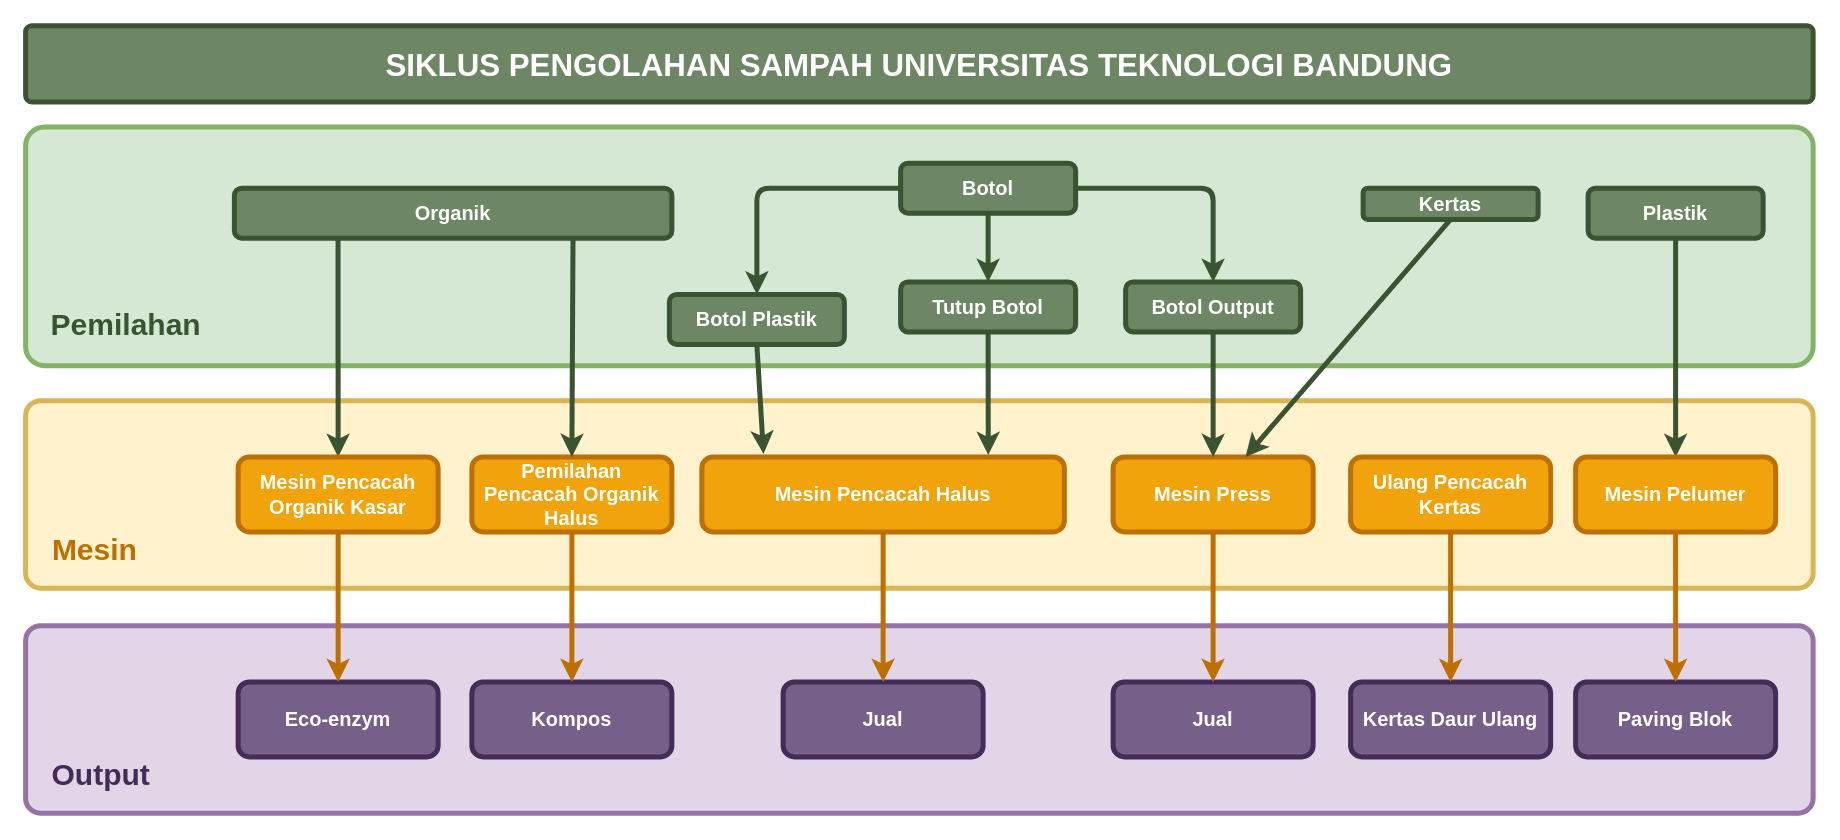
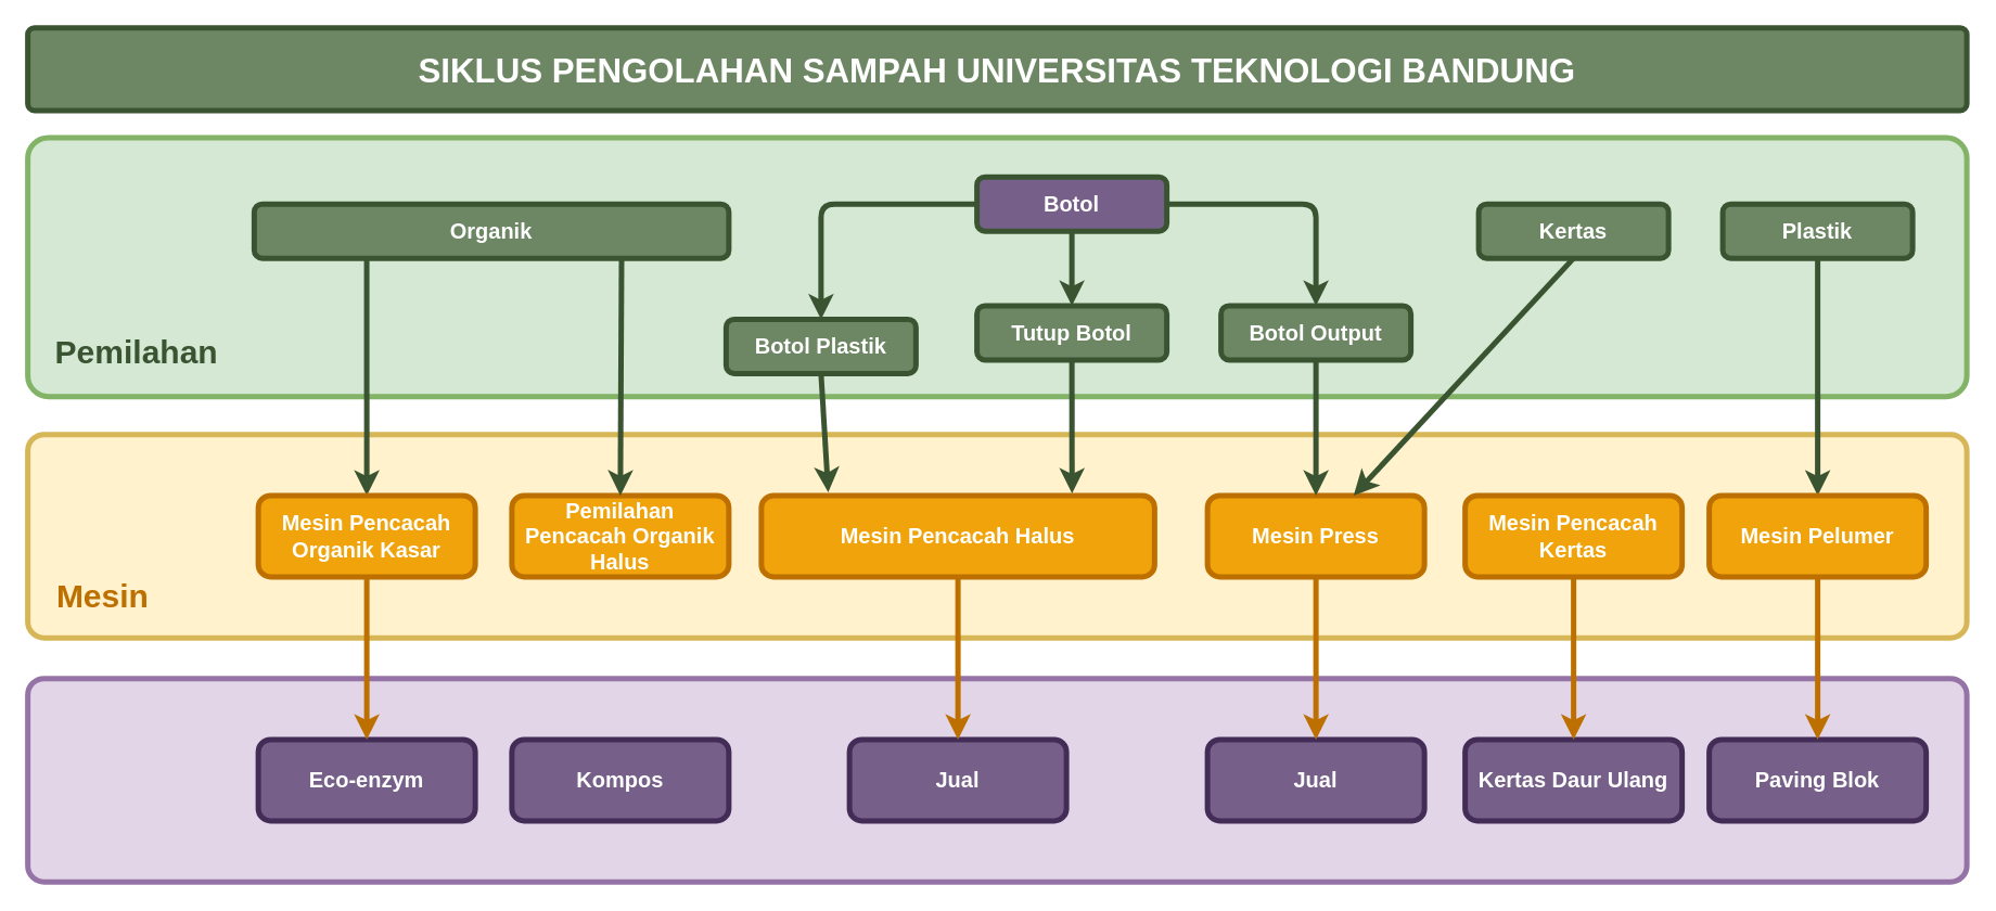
  <mxCell id="0" />
  <mxCell id="1" parent="0" />
  <mxCell id="2" value="" style="rounded=1;whiteSpace=wrap;html=1;strokeWidth=4;fontSize=16;fontStyle=1;arcSize=8;fillColor=#fff2cc;strokeColor=#d6b656;" vertex="1" parent="1"><mxGeometry x="20" y="320" width="1430" height="150" as="geometry" /></mxCell>
  <mxCell id="3" value="" style="rounded=1;whiteSpace=wrap;html=1;strokeWidth=4;fontSize=16;fontStyle=1;arcSize=8;fillColor=#d5e8d4;strokeColor=#82b366;" vertex="1" parent="1"><mxGeometry x="20" y="101" width="1430" height="191" as="geometry" /></mxCell>
- <mxCell id="4" value="Kertas" style="rounded=1;whiteSpace=wrap;html=1;strokeWidth=4;fontSize=16;fontStyle=1;fillColor=#6d8764;strokeColor=#3A5431;fontColor=#ffffff;" parent="1" vertex="1"><mxGeometry x="1090" y="150" width="140" height="25" as="geometry" /></mxCell>
+ <mxCell id="4" value="Kertas" style="rounded=1;whiteSpace=wrap;html=1;strokeWidth=4;fontSize=16;fontStyle=1;fillColor=#6d8764;strokeColor=#3A5431;fontColor=#ffffff;" parent="1" vertex="1"><mxGeometry x="1090" y="150" width="140" height="40" as="geometry" /></mxCell>
  <mxCell id="5" style="edgeStyle=none;html=1;entryX=0.5;entryY=0;entryDx=0;entryDy=0;strokeWidth=4;strokeColor=light-dark(#3a5431, #ededed);exitX=0.237;exitY=0.979;exitDx=0;exitDy=0;exitPerimeter=0;" parent="1" source="6" target="16" edge="1"><mxGeometry relative="1" as="geometry" /></mxCell>
  <mxCell id="6" value="Organik" style="rounded=1;whiteSpace=wrap;html=1;strokeWidth=4;fontSize=16;fontStyle=1;fillColor=#6d8764;strokeColor=#3A5431;fontColor=#ffffff;" parent="1" vertex="1"><mxGeometry x="187" y="150" width="350" height="40" as="geometry" /></mxCell>
  <mxCell id="7" style="edgeStyle=none;html=1;entryX=0.5;entryY=0;entryDx=0;entryDy=0;strokeWidth=4;fillColor=#d5e8d4;strokeColor=light-dark(#3a5431, #ededed);" parent="1" source="10" target="12" edge="1"><mxGeometry relative="1" as="geometry" /></mxCell>
  <mxCell id="8" style="edgeStyle=orthogonalEdgeStyle;html=1;entryX=0.5;entryY=0;entryDx=0;entryDy=0;strokeWidth=4;fillColor=#d5e8d4;strokeColor=light-dark(#3a5431, #ededed);" parent="1" source="10" target="11" edge="1"><mxGeometry relative="1" as="geometry" /></mxCell>
  <mxCell id="9" style="edgeStyle=orthogonalEdgeStyle;html=1;entryX=0.5;entryY=0;entryDx=0;entryDy=0;strokeWidth=4;fillColor=#d5e8d4;strokeColor=light-dark(#3a5431, #ededed);" parent="1" source="10" target="13" edge="1"><mxGeometry relative="1" as="geometry" /></mxCell>
- <mxCell id="10" value="Botol" style="rounded=1;whiteSpace=wrap;html=1;strokeWidth=4;fontSize=16;fontStyle=1;fillColor=#6d8764;strokeColor=#3A5431;fontColor=#ffffff;" parent="1" vertex="1"><mxGeometry x="720" y="130" width="140" height="40" as="geometry" /></mxCell>
+ <mxCell id="10" value="Botol" style="rounded=1;whiteSpace=wrap;html=1;strokeWidth=4;fontSize=16;fontStyle=1;fillColor=#76608a;strokeColor=#3A5431;fontColor=#ffffff;" parent="1" vertex="1"><mxGeometry x="720" y="130" width="140" height="40" as="geometry" /></mxCell>
  <mxCell id="11" value="Botol Plastik" style="rounded=1;whiteSpace=wrap;html=1;strokeWidth=4;fontSize=16;fontStyle=1;fillColor=#6d8764;strokeColor=#3A5431;fontColor=#ffffff;" parent="1" vertex="1"><mxGeometry x="535" y="235" width="140" height="40" as="geometry" /></mxCell>
  <mxCell id="12" value="Tutup Botol" style="rounded=1;whiteSpace=wrap;html=1;strokeWidth=4;fontSize=16;fontStyle=1;fillColor=#6d8764;strokeColor=#3A5431;fontColor=#ffffff;" parent="1" vertex="1"><mxGeometry x="720" y="225" width="140" height="40" as="geometry" /></mxCell>
  <mxCell id="13" value="Botol Output" style="rounded=1;whiteSpace=wrap;html=1;strokeWidth=4;fontSize=16;fontStyle=1;fillColor=#6d8764;strokeColor=#3A5431;fontColor=#ffffff;" parent="1" vertex="1"><mxGeometry x="900" y="225" width="140" height="40" as="geometry" /></mxCell>
  <mxCell id="14" style="edgeStyle=none;html=1;entryX=0.5;entryY=0;entryDx=0;entryDy=0;strokeWidth=4;strokeColor=light-dark(#3a5431, #ededed);" parent="1" source="15" target="18" edge="1"><mxGeometry relative="1" as="geometry" /></mxCell>
  <mxCell id="15" value="Plastik" style="rounded=1;whiteSpace=wrap;html=1;strokeWidth=4;fontSize=16;fontStyle=1;fillColor=#6d8764;strokeColor=#3A5431;fontColor=#ffffff;" parent="1" vertex="1"><mxGeometry x="1270" y="150" width="140" height="40" as="geometry" /></mxCell>
  <mxCell id="16" value="Mesin Pencacah Organik Kasar" style="rounded=1;whiteSpace=wrap;html=1;strokeWidth=4;fontSize=16;fontStyle=1;fillColor=#f0a30a;fontColor=light-dark(#FFFFFF,#EDEDED);strokeColor=#BD7000;" parent="1" vertex="1"><mxGeometry x="190" y="365" width="160" height="60" as="geometry" /></mxCell>
  <mxCell id="17" value="Mesin Pencacah Halus" style="rounded=1;whiteSpace=wrap;html=1;strokeWidth=4;fontSize=16;fontStyle=1;fillColor=#f0a30a;fontColor=light-dark(#FFFFFF,#EDEDED);strokeColor=#BD7000;" parent="1" vertex="1"><mxGeometry x="561" y="365" width="290" height="60" as="geometry" /></mxCell>
  <mxCell id="18" value="Mesin Pelumer" style="rounded=1;whiteSpace=wrap;html=1;strokeWidth=4;fontSize=16;fontStyle=1;fillColor=#f0a30a;fontColor=light-dark(#FFFFFF,#EDEDED);strokeColor=#BD7000;" parent="1" vertex="1"><mxGeometry x="1260" y="365" width="160" height="60" as="geometry" /></mxCell>
  <mxCell id="19" value="Mesin Press" style="rounded=1;whiteSpace=wrap;html=1;strokeWidth=4;fontSize=16;fontStyle=1;fillColor=#f0a30a;fontColor=light-dark(#FFFFFF,#EDEDED);strokeColor=#BD7000;" parent="1" vertex="1"><mxGeometry x="890" y="365" width="160" height="60" as="geometry" /></mxCell>
  <mxCell id="20" value="Pemilahan Pencacah Organik Halus" style="rounded=1;whiteSpace=wrap;html=1;strokeWidth=4;fontSize=16;fontStyle=1;fillColor=#f0a30a;fontColor=light-dark(#FFFFFF,#EDEDED);strokeColor=#BD7000;" vertex="1" parent="1"><mxGeometry x="377" y="365" width="160" height="60" as="geometry" /></mxCell>
  <mxCell id="21" style="edgeStyle=none;html=1;entryX=0.5;entryY=0;entryDx=0;entryDy=0;strokeWidth=4;strokeColor=light-dark(#3a5431, #ededed);exitX=0.774;exitY=1.031;exitDx=0;exitDy=0;exitPerimeter=0;" edge="1" parent="1" source="6" target="20"><mxGeometry relative="1" as="geometry"><mxPoint x="460" y="171" as="sourcePoint" /><mxPoint x="403" y="415" as="targetPoint" /></mxGeometry></mxCell>
  <mxCell id="22" style="edgeStyle=none;html=1;entryX=0.17;entryY=-0.04;entryDx=0;entryDy=0;strokeWidth=4;strokeColor=light-dark(#3a5431, #ededed);exitX=0.5;exitY=1;exitDx=0;exitDy=0;entryPerimeter=0;" edge="1" parent="1" source="11" target="17"><mxGeometry relative="1" as="geometry"><mxPoint x="465" y="180" as="sourcePoint" /><mxPoint x="467" y="519" as="targetPoint" /></mxGeometry></mxCell>
  <mxCell id="23" style="edgeStyle=none;html=1;entryX=0.79;entryY=-0.025;entryDx=0;entryDy=0;strokeWidth=4;strokeColor=light-dark(#3a5431, #ededed);exitX=0.5;exitY=1;exitDx=0;exitDy=0;entryPerimeter=0;" edge="1" parent="1" source="12" target="17"><mxGeometry relative="1" as="geometry"><mxPoint x="620" y="275" as="sourcePoint" /><mxPoint x="670" y="415" as="targetPoint" /></mxGeometry></mxCell>
  <mxCell id="24" style="edgeStyle=none;html=1;entryX=0.5;entryY=0;entryDx=0;entryDy=0;strokeWidth=4;strokeColor=light-dark(#3a5431, #ededed);exitX=0.5;exitY=1;exitDx=0;exitDy=0;" edge="1" parent="1" source="13" target="19"><mxGeometry relative="1" as="geometry"><mxPoint x="800" y="275" as="sourcePoint" /><mxPoint x="800" y="414" as="targetPoint" /></mxGeometry></mxCell>
- <mxCell id="25" value="Ulang Pencacah Kertas" style="rounded=1;whiteSpace=wrap;html=1;strokeWidth=4;fontSize=16;fontStyle=1;fillColor=#f0a30a;fontColor=light-dark(#FFFFFF,#EDEDED);strokeColor=#BD7000;" vertex="1" parent="1"><mxGeometry x="1080" y="365" width="160" height="60" as="geometry" /></mxCell>
+ <mxCell id="25" value="Mesin Pencacah Kertas" style="rounded=1;whiteSpace=wrap;html=1;strokeWidth=4;fontSize=16;fontStyle=1;fillColor=#f0a30a;fontColor=light-dark(#FFFFFF,#EDEDED);strokeColor=#BD7000;" vertex="1" parent="1"><mxGeometry x="1080" y="365" width="160" height="60" as="geometry" /></mxCell>
  <mxCell id="26" style="edgeStyle=none;html=1;strokeWidth=4;strokeColor=light-dark(#3a5431, #ededed);exitX=0.5;exitY=1;exitDx=0;exitDy=0;" edge="1" parent="1" source="4" target="19"><mxGeometry relative="1" as="geometry"><mxPoint x="980" y="275" as="sourcePoint" /><mxPoint x="980" y="415" as="targetPoint" /></mxGeometry></mxCell>
  <mxCell id="27" value="" style="rounded=1;whiteSpace=wrap;html=1;strokeWidth=4;fontSize=16;fontStyle=1;arcSize=8;fillColor=#e1d5e7;strokeColor=#9673a6;" vertex="1" parent="1"><mxGeometry x="20" y="500" width="1430" height="150" as="geometry" /></mxCell>
  <mxCell id="28" value="Eco-enzym" style="rounded=1;whiteSpace=wrap;html=1;strokeWidth=4;fontSize=16;fontStyle=1;fillColor=#76608a;fontColor=#ffffff;strokeColor=#432D57;" vertex="1" parent="1"><mxGeometry x="190" y="545" width="160" height="60" as="geometry" /></mxCell>
  <mxCell id="29" value="Kompos" style="rounded=1;whiteSpace=wrap;html=1;strokeWidth=4;fontSize=16;fontStyle=1;fillColor=#76608a;fontColor=#ffffff;strokeColor=#432D57;" vertex="1" parent="1"><mxGeometry x="377" y="545" width="160" height="60" as="geometry" /></mxCell>
  <mxCell id="30" value="Kertas Daur Ulang" style="rounded=1;whiteSpace=wrap;html=1;strokeWidth=4;fontSize=16;fontStyle=1;fillColor=#76608a;fontColor=#ffffff;strokeColor=#432D57;" vertex="1" parent="1"><mxGeometry x="1080" y="545" width="160" height="60" as="geometry" /></mxCell>
  <mxCell id="31" style="edgeStyle=none;html=1;entryX=0.5;entryY=0;entryDx=0;entryDy=0;strokeWidth=4;strokeColor=light-dark(#bd7000, #ededed);exitX=0.5;exitY=1;exitDx=0;exitDy=0;" edge="1" parent="1" source="16" target="28"><mxGeometry relative="1" as="geometry"><mxPoint x="280" y="199" as="sourcePoint" /><mxPoint x="280" y="375" as="targetPoint" /></mxGeometry></mxCell>
- <mxCell id="32" style="edgeStyle=none;html=1;entryX=0.5;entryY=0;entryDx=0;entryDy=0;strokeWidth=4;strokeColor=light-dark(#bd7000, #ededed);exitX=0.5;exitY=1;exitDx=0;exitDy=0;" edge="1" parent="1" source="20" target="29"><mxGeometry relative="1" as="geometry"><mxPoint x="280" y="435" as="sourcePoint" /><mxPoint x="277" y="550" as="targetPoint" /></mxGeometry></mxCell>
  <mxCell id="33" value="Pemilahan" style="text;html=1;align=center;verticalAlign=middle;resizable=0;points=[];autosize=1;strokeColor=none;fillColor=none;fontStyle=1;fontSize=24;fontColor=light-dark(#3a5431, #ededed);" vertex="1" parent="1"><mxGeometry x="30" y="240" width="140" height="40" as="geometry" /></mxCell>
  <mxCell id="34" value="Mesin" style="text;html=1;align=center;verticalAlign=middle;resizable=0;points=[];autosize=1;strokeColor=none;fillColor=none;fontStyle=1;fontSize=24;fontColor=light-dark(#bd7000, #ededed);" vertex="1" parent="1"><mxGeometry x="30" y="420" width="90" height="40" as="geometry" /></mxCell>
  <mxCell id="35" value="Paving Blok" style="rounded=1;whiteSpace=wrap;html=1;strokeWidth=4;fontSize=16;fontStyle=1;fillColor=#76608a;fontColor=#ffffff;strokeColor=#432D57;" vertex="1" parent="1"><mxGeometry x="1260" y="545" width="160" height="60" as="geometry" /></mxCell>
  <mxCell id="36" value="Jual" style="rounded=1;whiteSpace=wrap;html=1;strokeWidth=4;fontSize=16;fontStyle=1;fillColor=#76608a;fontColor=#ffffff;strokeColor=#432D57;" vertex="1" parent="1"><mxGeometry x="890" y="545" width="160" height="60" as="geometry" /></mxCell>
  <mxCell id="37" value="Jual" style="rounded=1;whiteSpace=wrap;html=1;strokeWidth=4;fontSize=16;fontStyle=1;fillColor=#76608a;fontColor=#ffffff;strokeColor=#432D57;" vertex="1" parent="1"><mxGeometry x="626" y="545" width="160" height="60" as="geometry" /></mxCell>
  <mxCell id="38" style="edgeStyle=none;html=1;entryX=0.5;entryY=0;entryDx=0;entryDy=0;strokeWidth=4;strokeColor=light-dark(#bd7000, #ededed);exitX=0.5;exitY=1;exitDx=0;exitDy=0;" edge="1" parent="1" source="17" target="37"><mxGeometry relative="1" as="geometry"><mxPoint x="467" y="435" as="sourcePoint" /><mxPoint x="467" y="555" as="targetPoint" /></mxGeometry></mxCell>
  <mxCell id="39" style="edgeStyle=none;html=1;entryX=0.5;entryY=0;entryDx=0;entryDy=0;strokeWidth=4;strokeColor=light-dark(#bd7000, #ededed);exitX=0.5;exitY=1;exitDx=0;exitDy=0;" edge="1" parent="1" source="19" target="36"><mxGeometry relative="1" as="geometry"><mxPoint x="716" y="435" as="sourcePoint" /><mxPoint x="716" y="555" as="targetPoint" /></mxGeometry></mxCell>
  <mxCell id="40" style="edgeStyle=none;html=1;entryX=0.5;entryY=0;entryDx=0;entryDy=0;strokeWidth=4;strokeColor=light-dark(#bd7000, #ededed);exitX=0.5;exitY=1;exitDx=0;exitDy=0;" edge="1" parent="1" source="25" target="30"><mxGeometry relative="1" as="geometry"><mxPoint x="980" y="435" as="sourcePoint" /><mxPoint x="980" y="555" as="targetPoint" /></mxGeometry></mxCell>
  <mxCell id="41" style="edgeStyle=none;html=1;entryX=0.5;entryY=0;entryDx=0;entryDy=0;strokeWidth=4;strokeColor=light-dark(#bd7000, #ededed);exitX=0.5;exitY=1;exitDx=0;exitDy=0;" edge="1" parent="1" source="18" target="35"><mxGeometry relative="1" as="geometry"><mxPoint x="1170" y="435" as="sourcePoint" /><mxPoint x="1170" y="555" as="targetPoint" /></mxGeometry></mxCell>
- <mxCell id="42" value="Output" style="text;html=1;align=center;verticalAlign=middle;resizable=0;points=[];autosize=1;strokeColor=none;fillColor=none;fontStyle=1;fontSize=24;fontColor=light-dark(#432d57, #ededed);" vertex="1" parent="1"><mxGeometry x="30" y="600" width="100" height="40" as="geometry" /></mxCell>
  <mxCell id="43" value="SIKLUS PENGOLAHAN SAMPAH UNIVERSITAS TEKNOLOGI BANDUNG" style="rounded=1;whiteSpace=wrap;html=1;strokeWidth=4;fontSize=25;fontStyle=1;arcSize=8;fillColor=#6d8764;strokeColor=#3A5431;fontColor=#ffffff;" vertex="1" parent="1"><mxGeometry x="20" y="20" width="1430" height="61" as="geometry" /></mxCell>
